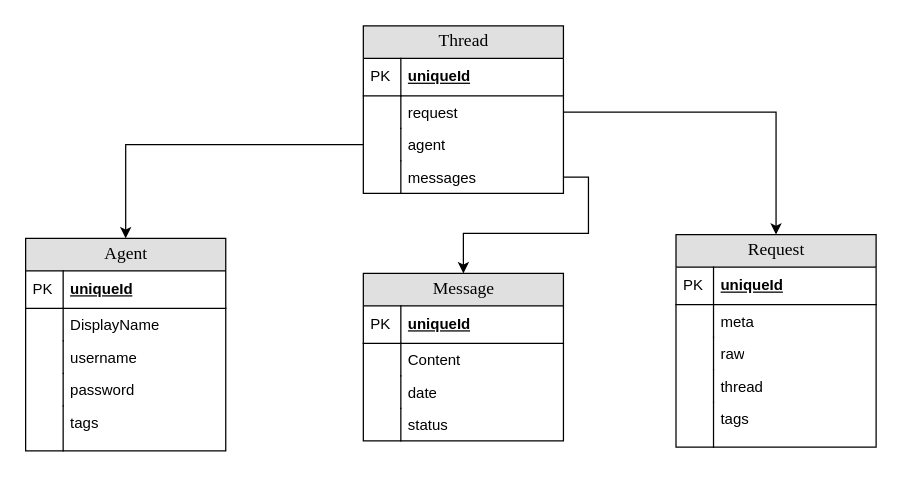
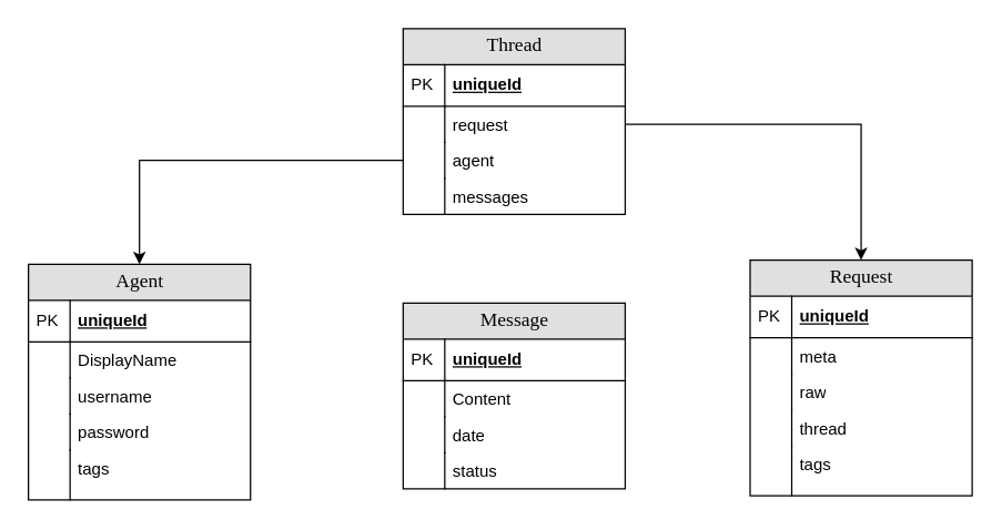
  <mxCell id="0" />
  <mxCell id="1" parent="0" />
  <mxCell id="2" value="Agent" style="swimlane;html=1;fontStyle=0;childLayout=stackLayout;horizontal=1;startSize=26;fillColor=#e0e0e0;horizontalStack=0;resizeParent=1;resizeLast=0;collapsible=1;marginBottom=0;swimlaneFillColor=#ffffff;align=center;rounded=0;shadow=0;comic=0;labelBackgroundColor=none;strokeColor=#000000;strokeWidth=1;fontFamily=Verdana;fontSize=14;fontColor=#000000;" vertex="1" parent="1"><mxGeometry x="20" y="190" width="160" height="170" as="geometry" /></mxCell>
  <mxCell id="3" value="uniqueId" style="shape=partialRectangle;top=0;left=0;right=0;bottom=1;html=1;align=left;verticalAlign=middle;fillColor=none;spacingLeft=34;spacingRight=4;whiteSpace=wrap;overflow=hidden;rotatable=0;points=[[0,0.5],[1,0.5]];portConstraint=eastwest;dropTarget=0;fontStyle=5;" vertex="1" parent="2"><mxGeometry y="26" width="160" height="30" as="geometry" /></mxCell>
  <mxCell id="4" value="PK" style="shape=partialRectangle;top=0;left=0;bottom=0;html=1;fillColor=none;align=left;verticalAlign=middle;spacingLeft=4;spacingRight=4;whiteSpace=wrap;overflow=hidden;rotatable=0;points=[];portConstraint=eastwest;part=1;" vertex="1" connectable="0" parent="3"><mxGeometry width="30" height="30" as="geometry" /></mxCell>
  <mxCell id="5" value="DisplayName" style="shape=partialRectangle;top=0;left=0;right=0;bottom=0;html=1;align=left;verticalAlign=top;fillColor=none;spacingLeft=34;spacingRight=4;whiteSpace=wrap;overflow=hidden;rotatable=0;points=[[0,0.5],[1,0.5]];portConstraint=eastwest;dropTarget=0;" vertex="1" parent="2"><mxGeometry y="56" width="160" height="26" as="geometry" /></mxCell>
  <mxCell id="6" value="" style="shape=partialRectangle;top=0;left=0;bottom=0;html=1;fillColor=none;align=left;verticalAlign=top;spacingLeft=4;spacingRight=4;whiteSpace=wrap;overflow=hidden;rotatable=0;points=[];portConstraint=eastwest;part=1;" vertex="1" connectable="0" parent="5"><mxGeometry width="30" height="26" as="geometry" /></mxCell>
  <mxCell id="7" value="username" style="shape=partialRectangle;top=0;left=0;right=0;bottom=0;html=1;align=left;verticalAlign=top;fillColor=none;spacingLeft=34;spacingRight=4;whiteSpace=wrap;overflow=hidden;rotatable=0;points=[[0,0.5],[1,0.5]];portConstraint=eastwest;dropTarget=0;" vertex="1" parent="2"><mxGeometry y="82" width="160" height="26" as="geometry" /></mxCell>
  <mxCell id="8" value="" style="shape=partialRectangle;top=0;left=0;bottom=0;html=1;fillColor=none;align=left;verticalAlign=top;spacingLeft=4;spacingRight=4;whiteSpace=wrap;overflow=hidden;rotatable=0;points=[];portConstraint=eastwest;part=1;" vertex="1" connectable="0" parent="7"><mxGeometry width="30" height="26" as="geometry" /></mxCell>
  <mxCell id="9" value="password" style="shape=partialRectangle;top=0;left=0;right=0;bottom=0;html=1;align=left;verticalAlign=top;fillColor=none;spacingLeft=34;spacingRight=4;whiteSpace=wrap;overflow=hidden;rotatable=0;points=[[0,0.5],[1,0.5]];portConstraint=eastwest;dropTarget=0;" vertex="1" parent="2"><mxGeometry y="108" width="160" height="26" as="geometry" /></mxCell>
  <mxCell id="10" value="" style="shape=partialRectangle;top=0;left=0;bottom=0;html=1;fillColor=none;align=left;verticalAlign=top;spacingLeft=4;spacingRight=4;whiteSpace=wrap;overflow=hidden;rotatable=0;points=[];portConstraint=eastwest;part=1;" vertex="1" connectable="0" parent="9"><mxGeometry width="30" height="26" as="geometry" /></mxCell>
  <mxCell id="11" value="tags" style="shape=partialRectangle;top=0;left=0;right=0;bottom=0;html=1;align=left;verticalAlign=top;fillColor=none;spacingLeft=34;spacingRight=4;whiteSpace=wrap;overflow=hidden;rotatable=0;points=[[0,0.5],[1,0.5]];portConstraint=eastwest;dropTarget=0;" vertex="1" parent="2"><mxGeometry y="134" width="160" height="36" as="geometry" /></mxCell>
  <mxCell id="12" value="" style="shape=partialRectangle;top=0;left=0;bottom=0;html=1;fillColor=none;align=left;verticalAlign=top;spacingLeft=4;spacingRight=4;whiteSpace=wrap;overflow=hidden;rotatable=0;points=[];portConstraint=eastwest;part=1;" vertex="1" connectable="0" parent="11"><mxGeometry width="30" height="36" as="geometry" /></mxCell>
  <mxCell id="13" value="Request" style="swimlane;html=1;fontStyle=0;childLayout=stackLayout;horizontal=1;startSize=26;fillColor=#e0e0e0;horizontalStack=0;resizeParent=1;resizeLast=0;collapsible=1;marginBottom=0;swimlaneFillColor=#ffffff;align=center;rounded=0;shadow=0;comic=0;labelBackgroundColor=none;strokeColor=#000000;strokeWidth=1;fontFamily=Verdana;fontSize=14;fontColor=#000000;" vertex="1" parent="1"><mxGeometry x="540" y="187" width="160" height="170" as="geometry" /></mxCell>
  <mxCell id="14" value="uniqueId" style="shape=partialRectangle;top=0;left=0;right=0;bottom=1;html=1;align=left;verticalAlign=middle;fillColor=none;spacingLeft=34;spacingRight=4;whiteSpace=wrap;overflow=hidden;rotatable=0;points=[[0,0.5],[1,0.5]];portConstraint=eastwest;dropTarget=0;fontStyle=5;" vertex="1" parent="13"><mxGeometry y="26" width="160" height="30" as="geometry" /></mxCell>
  <mxCell id="15" value="PK" style="shape=partialRectangle;top=0;left=0;bottom=0;html=1;fillColor=none;align=left;verticalAlign=middle;spacingLeft=4;spacingRight=4;whiteSpace=wrap;overflow=hidden;rotatable=0;points=[];portConstraint=eastwest;part=1;" vertex="1" connectable="0" parent="14"><mxGeometry width="30" height="30" as="geometry" /></mxCell>
  <mxCell id="16" value="meta" style="shape=partialRectangle;top=0;left=0;right=0;bottom=0;html=1;align=left;verticalAlign=top;fillColor=none;spacingLeft=34;spacingRight=4;whiteSpace=wrap;overflow=hidden;rotatable=0;points=[[0,0.5],[1,0.5]];portConstraint=eastwest;dropTarget=0;" vertex="1" parent="13"><mxGeometry y="56" width="160" height="26" as="geometry" /></mxCell>
  <mxCell id="17" value="" style="shape=partialRectangle;top=0;left=0;bottom=0;html=1;fillColor=none;align=left;verticalAlign=top;spacingLeft=4;spacingRight=4;whiteSpace=wrap;overflow=hidden;rotatable=0;points=[];portConstraint=eastwest;part=1;" vertex="1" connectable="0" parent="16"><mxGeometry width="30" height="26" as="geometry" /></mxCell>
  <mxCell id="18" value="raw" style="shape=partialRectangle;top=0;left=0;right=0;bottom=0;html=1;align=left;verticalAlign=top;fillColor=none;spacingLeft=34;spacingRight=4;whiteSpace=wrap;overflow=hidden;rotatable=0;points=[[0,0.5],[1,0.5]];portConstraint=eastwest;dropTarget=0;" vertex="1" parent="13"><mxGeometry y="82" width="160" height="26" as="geometry" /></mxCell>
  <mxCell id="19" value="" style="shape=partialRectangle;top=0;left=0;bottom=0;html=1;fillColor=none;align=left;verticalAlign=top;spacingLeft=4;spacingRight=4;whiteSpace=wrap;overflow=hidden;rotatable=0;points=[];portConstraint=eastwest;part=1;" vertex="1" connectable="0" parent="18"><mxGeometry width="30" height="26" as="geometry" /></mxCell>
  <mxCell id="20" value="thread" style="shape=partialRectangle;top=0;left=0;right=0;bottom=0;html=1;align=left;verticalAlign=top;fillColor=none;spacingLeft=34;spacingRight=4;whiteSpace=wrap;overflow=hidden;rotatable=0;points=[[0,0.5],[1,0.5]];portConstraint=eastwest;dropTarget=0;" vertex="1" parent="13"><mxGeometry y="108" width="160" height="26" as="geometry" /></mxCell>
  <mxCell id="21" value="" style="shape=partialRectangle;top=0;left=0;bottom=0;html=1;fillColor=none;align=left;verticalAlign=top;spacingLeft=4;spacingRight=4;whiteSpace=wrap;overflow=hidden;rotatable=0;points=[];portConstraint=eastwest;part=1;" vertex="1" connectable="0" parent="20"><mxGeometry width="30" height="26" as="geometry" /></mxCell>
  <mxCell id="22" value="tags" style="shape=partialRectangle;top=0;left=0;right=0;bottom=0;html=1;align=left;verticalAlign=top;fillColor=none;spacingLeft=34;spacingRight=4;whiteSpace=wrap;overflow=hidden;rotatable=0;points=[[0,0.5],[1,0.5]];portConstraint=eastwest;dropTarget=0;" vertex="1" parent="13"><mxGeometry y="134" width="160" height="36" as="geometry" /></mxCell>
  <mxCell id="23" value="" style="shape=partialRectangle;top=0;left=0;bottom=0;html=1;fillColor=none;align=left;verticalAlign=top;spacingLeft=4;spacingRight=4;whiteSpace=wrap;overflow=hidden;rotatable=0;points=[];portConstraint=eastwest;part=1;" vertex="1" connectable="0" parent="22"><mxGeometry width="30" height="36" as="geometry" /></mxCell>
  <mxCell id="24" value="Thread" style="swimlane;html=1;fontStyle=0;childLayout=stackLayout;horizontal=1;startSize=26;fillColor=#e0e0e0;horizontalStack=0;resizeParent=1;resizeLast=0;collapsible=1;marginBottom=0;swimlaneFillColor=#ffffff;align=center;rounded=0;shadow=0;comic=0;labelBackgroundColor=none;strokeColor=#000000;strokeWidth=1;fontFamily=Verdana;fontSize=14;fontColor=#000000;" vertex="1" parent="1"><mxGeometry x="290" y="20" width="160" height="134" as="geometry" /></mxCell>
  <mxCell id="25" value="uniqueId" style="shape=partialRectangle;top=0;left=0;right=0;bottom=1;html=1;align=left;verticalAlign=middle;fillColor=none;spacingLeft=34;spacingRight=4;whiteSpace=wrap;overflow=hidden;rotatable=0;points=[[0,0.5],[1,0.5]];portConstraint=eastwest;dropTarget=0;fontStyle=5;" vertex="1" parent="24"><mxGeometry y="26" width="160" height="30" as="geometry" /></mxCell>
  <mxCell id="26" value="PK" style="shape=partialRectangle;top=0;left=0;bottom=0;html=1;fillColor=none;align=left;verticalAlign=middle;spacingLeft=4;spacingRight=4;whiteSpace=wrap;overflow=hidden;rotatable=0;points=[];portConstraint=eastwest;part=1;" vertex="1" connectable="0" parent="25"><mxGeometry width="30" height="30" as="geometry" /></mxCell>
  <mxCell id="27" value="request" style="shape=partialRectangle;top=0;left=0;right=0;bottom=0;html=1;align=left;verticalAlign=top;fillColor=none;spacingLeft=34;spacingRight=4;whiteSpace=wrap;overflow=hidden;rotatable=0;points=[[0,0.5],[1,0.5]];portConstraint=eastwest;dropTarget=0;" vertex="1" parent="24"><mxGeometry y="56" width="160" height="26" as="geometry" /></mxCell>
  <mxCell id="28" value="" style="shape=partialRectangle;top=0;left=0;bottom=0;html=1;fillColor=none;align=left;verticalAlign=top;spacingLeft=4;spacingRight=4;whiteSpace=wrap;overflow=hidden;rotatable=0;points=[];portConstraint=eastwest;part=1;" vertex="1" connectable="0" parent="27"><mxGeometry width="30" height="26" as="geometry" /></mxCell>
  <mxCell id="29" value="agent" style="shape=partialRectangle;top=0;left=0;right=0;bottom=0;html=1;align=left;verticalAlign=top;fillColor=none;spacingLeft=34;spacingRight=4;whiteSpace=wrap;overflow=hidden;rotatable=0;points=[[0,0.5],[1,0.5]];portConstraint=eastwest;dropTarget=0;" vertex="1" parent="24"><mxGeometry y="82" width="160" height="26" as="geometry" /></mxCell>
  <mxCell id="30" value="" style="shape=partialRectangle;top=0;left=0;bottom=0;html=1;fillColor=none;align=left;verticalAlign=top;spacingLeft=4;spacingRight=4;whiteSpace=wrap;overflow=hidden;rotatable=0;points=[];portConstraint=eastwest;part=1;" vertex="1" connectable="0" parent="29"><mxGeometry width="30" height="26" as="geometry" /></mxCell>
  <mxCell id="31" value="messages" style="shape=partialRectangle;top=0;left=0;right=0;bottom=0;html=1;align=left;verticalAlign=top;fillColor=none;spacingLeft=34;spacingRight=4;whiteSpace=wrap;overflow=hidden;rotatable=0;points=[[0,0.5],[1,0.5]];portConstraint=eastwest;dropTarget=0;" vertex="1" parent="24"><mxGeometry y="108" width="160" height="26" as="geometry" /></mxCell>
  <mxCell id="32" value="" style="shape=partialRectangle;top=0;left=0;bottom=0;html=1;fillColor=none;align=left;verticalAlign=top;spacingLeft=4;spacingRight=4;whiteSpace=wrap;overflow=hidden;rotatable=0;points=[];portConstraint=eastwest;part=1;" vertex="1" connectable="0" parent="31"><mxGeometry width="30" height="26" as="geometry" /></mxCell>
  <mxCell id="33" style="edgeStyle=orthogonalEdgeStyle;rounded=0;orthogonalLoop=1;jettySize=auto;html=1;exitX=0;exitY=0.5;exitDx=0;exitDy=0;entryX=0.5;entryY=0;entryDx=0;entryDy=0;" edge="1" parent="1" source="29" target="2"><mxGeometry relative="1" as="geometry" /></mxCell>
  <mxCell id="34" style="edgeStyle=orthogonalEdgeStyle;rounded=0;orthogonalLoop=1;jettySize=auto;html=1;exitX=1;exitY=0.5;exitDx=0;exitDy=0;entryX=0.5;entryY=0;entryDx=0;entryDy=0;" edge="1" parent="1" source="27" target="13"><mxGeometry relative="1" as="geometry" /></mxCell>
  <mxCell id="35" value="Message" style="swimlane;html=1;fontStyle=0;childLayout=stackLayout;horizontal=1;startSize=26;fillColor=#e0e0e0;horizontalStack=0;resizeParent=1;resizeLast=0;collapsible=1;marginBottom=0;swimlaneFillColor=#ffffff;align=center;rounded=0;shadow=0;comic=0;labelBackgroundColor=none;strokeColor=#000000;strokeWidth=1;fontFamily=Verdana;fontSize=14;fontColor=#000000;" vertex="1" parent="1"><mxGeometry x="290" y="218" width="160" height="134" as="geometry" /></mxCell>
  <mxCell id="36" value="uniqueId" style="shape=partialRectangle;top=0;left=0;right=0;bottom=1;html=1;align=left;verticalAlign=middle;fillColor=none;spacingLeft=34;spacingRight=4;whiteSpace=wrap;overflow=hidden;rotatable=0;points=[[0,0.5],[1,0.5]];portConstraint=eastwest;dropTarget=0;fontStyle=5;" vertex="1" parent="35"><mxGeometry y="26" width="160" height="30" as="geometry" /></mxCell>
  <mxCell id="37" value="PK" style="shape=partialRectangle;top=0;left=0;bottom=0;html=1;fillColor=none;align=left;verticalAlign=middle;spacingLeft=4;spacingRight=4;whiteSpace=wrap;overflow=hidden;rotatable=0;points=[];portConstraint=eastwest;part=1;" vertex="1" connectable="0" parent="36"><mxGeometry width="30" height="30" as="geometry" /></mxCell>
  <mxCell id="38" value="Content" style="shape=partialRectangle;top=0;left=0;right=0;bottom=0;html=1;align=left;verticalAlign=top;fillColor=none;spacingLeft=34;spacingRight=4;whiteSpace=wrap;overflow=hidden;rotatable=0;points=[[0,0.5],[1,0.5]];portConstraint=eastwest;dropTarget=0;" vertex="1" parent="35"><mxGeometry y="56" width="160" height="26" as="geometry" /></mxCell>
  <mxCell id="39" value="" style="shape=partialRectangle;top=0;left=0;bottom=0;html=1;fillColor=none;align=left;verticalAlign=top;spacingLeft=4;spacingRight=4;whiteSpace=wrap;overflow=hidden;rotatable=0;points=[];portConstraint=eastwest;part=1;" vertex="1" connectable="0" parent="38"><mxGeometry width="30" height="26" as="geometry" /></mxCell>
  <mxCell id="40" value="date" style="shape=partialRectangle;top=0;left=0;right=0;bottom=0;html=1;align=left;verticalAlign=top;fillColor=none;spacingLeft=34;spacingRight=4;whiteSpace=wrap;overflow=hidden;rotatable=0;points=[[0,0.5],[1,0.5]];portConstraint=eastwest;dropTarget=0;" vertex="1" parent="35"><mxGeometry y="82" width="160" height="26" as="geometry" /></mxCell>
  <mxCell id="41" value="" style="shape=partialRectangle;top=0;left=0;bottom=0;html=1;fillColor=none;align=left;verticalAlign=top;spacingLeft=4;spacingRight=4;whiteSpace=wrap;overflow=hidden;rotatable=0;points=[];portConstraint=eastwest;part=1;" vertex="1" connectable="0" parent="40"><mxGeometry width="30" height="26" as="geometry" /></mxCell>
  <mxCell id="42" value="status" style="shape=partialRectangle;top=0;left=0;right=0;bottom=0;html=1;align=left;verticalAlign=top;fillColor=none;spacingLeft=34;spacingRight=4;whiteSpace=wrap;overflow=hidden;rotatable=0;points=[[0,0.5],[1,0.5]];portConstraint=eastwest;dropTarget=0;" vertex="1" parent="35"><mxGeometry y="108" width="160" height="26" as="geometry" /></mxCell>
  <mxCell id="43" value="" style="shape=partialRectangle;top=0;left=0;bottom=0;html=1;fillColor=none;align=left;verticalAlign=top;spacingLeft=4;spacingRight=4;whiteSpace=wrap;overflow=hidden;rotatable=0;points=[];portConstraint=eastwest;part=1;" vertex="1" connectable="0" parent="42"><mxGeometry width="30" height="26" as="geometry" /></mxCell>
- <mxCell id="44" style="edgeStyle=orthogonalEdgeStyle;rounded=0;orthogonalLoop=1;jettySize=auto;html=1;exitX=1;exitY=0.5;exitDx=0;exitDy=0;entryX=0.5;entryY=0;entryDx=0;entryDy=0;" edge="1" parent="1" source="31" target="35"><mxGeometry relative="1" as="geometry" /></mxCell>
